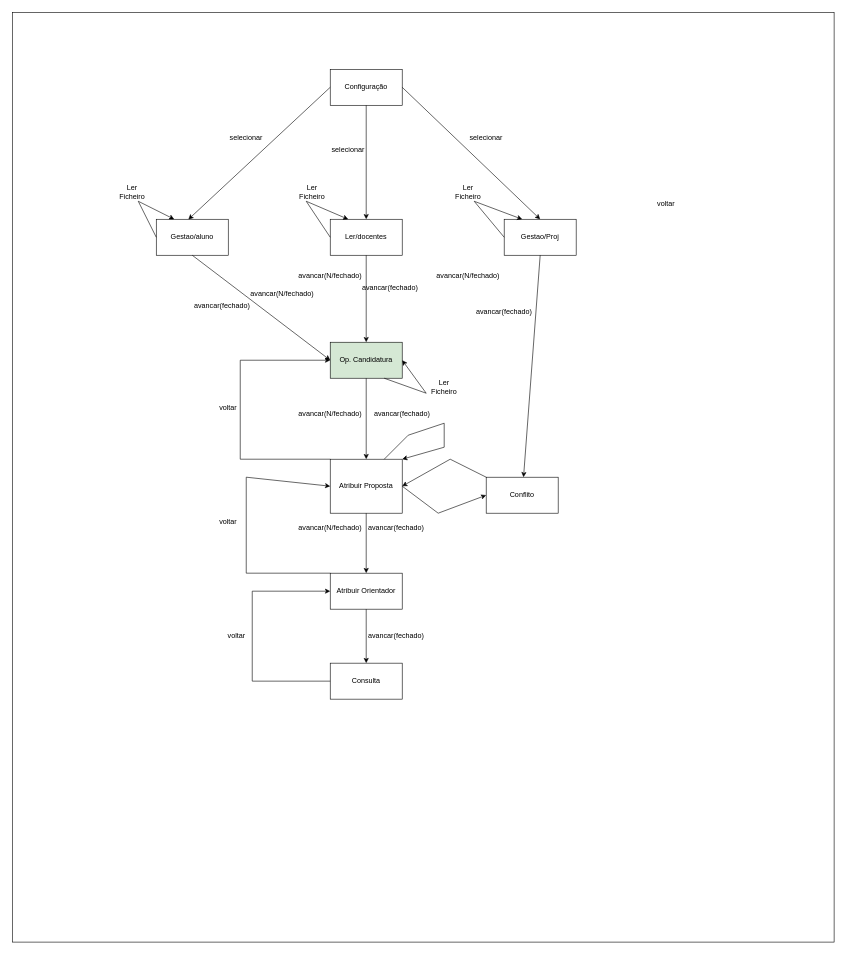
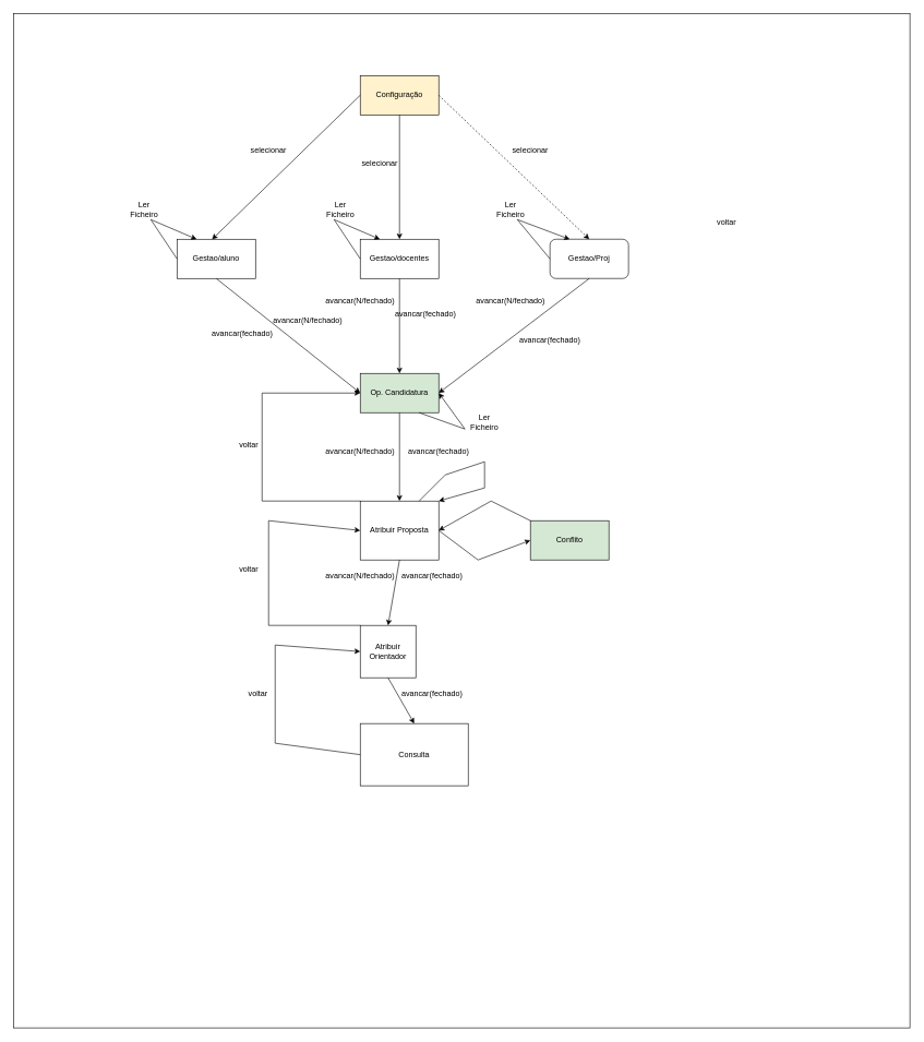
  <mxCell id="0" />
  <mxCell id="1" parent="0" />
  <mxCell id="2" value="" style="rounded=0;whiteSpace=wrap;html=1;" parent="1" vertex="1"><mxGeometry x="20" y="20" width="1370" height="1550" as="geometry" /></mxCell>
- <mxCell id="3" value="Configuração" style="rounded=0;whiteSpace=wrap;html=1;" parent="1" vertex="1"><mxGeometry x="550" y="115" width="120" height="60" as="geometry" /></mxCell>
- <mxCell id="4" value="Gestao/aluno" style="rounded=0;whiteSpace=wrap;html=1;" parent="1" vertex="1"><mxGeometry x="260" y="365" width="120" height="60" as="geometry" /></mxCell>
+ <mxCell id="3" value="Configuração" style="rounded=0;whiteSpace=wrap;html=1;fillColor=#fff2cc;" parent="1" vertex="1"><mxGeometry x="550" y="115" width="120" height="60" as="geometry" /></mxCell>
+ <mxCell id="4" value="Gestao/aluno" style="rounded=0;whiteSpace=wrap;html=1;" parent="1" vertex="1"><mxGeometry x="270" y="365" width="120" height="60" as="geometry" /></mxCell>
  <mxCell id="5" value="Op. Candidatura" style="rounded=0;whiteSpace=wrap;html=1;fillColor=#d5e8d4;" parent="1" vertex="1"><mxGeometry x="550" y="570" width="120" height="60" as="geometry" /></mxCell>
  <mxCell id="6" value="Atribuir Proposta" style="rounded=0;whiteSpace=wrap;html=1;" parent="1" vertex="1"><mxGeometry x="550" y="765" width="120" height="90" as="geometry" /></mxCell>
- <mxCell id="7" value="Gestao/Proj" style="rounded=0;whiteSpace=wrap;html=1;" parent="1" vertex="1"><mxGeometry x="840" y="365" width="120" height="60" as="geometry" /></mxCell>
- <mxCell id="8" value="Atribuir Orientador" style="rounded=0;whiteSpace=wrap;html=1;" parent="1" vertex="1"><mxGeometry x="550" y="955" width="120" height="60" as="geometry" /></mxCell>
- <mxCell id="9" value="Ler/docentes" style="rounded=0;whiteSpace=wrap;html=1;" parent="1" vertex="1"><mxGeometry x="550" y="365" width="120" height="60" as="geometry" /></mxCell>
- <mxCell id="10" value="Consulta" style="rounded=0;whiteSpace=wrap;html=1;" parent="1" vertex="1"><mxGeometry x="550" y="1105" width="120" height="60" as="geometry" /></mxCell>
+ <mxCell id="7" value="Gestao/Proj" style="whiteSpace=wrap;html=1;rounded=1;" parent="1" vertex="1"><mxGeometry x="840" y="365" width="120" height="60" as="geometry" /></mxCell>
+ <mxCell id="8" value="Atribuir Orientador" style="rounded=0;whiteSpace=wrap;html=1;" parent="1" vertex="1"><mxGeometry x="550" y="955" width="85" height="80" as="geometry" /></mxCell>
+ <mxCell id="9" value="Gestao/docentes" style="rounded=0;whiteSpace=wrap;html=1;" parent="1" vertex="1"><mxGeometry x="550" y="365" width="120" height="60" as="geometry" /></mxCell>
+ <mxCell id="10" value="Consulta" style="rounded=0;whiteSpace=wrap;html=1;" parent="1" vertex="1"><mxGeometry x="550" y="1105" width="165" height="95" as="geometry" /></mxCell>
  <mxCell id="11" value="" style="endArrow=classic;html=1;rounded=0;exitX=0;exitY=0.5;exitDx=0;exitDy=0;entryX=0.446;entryY=0.005;entryDx=0;entryDy=0;entryPerimeter=0;" parent="1" source="3" target="4" edge="1"><mxGeometry width="50" height="50" relative="1" as="geometry"><mxPoint x="460" y="255" as="sourcePoint" /><mxPoint x="510" y="205" as="targetPoint" /></mxGeometry></mxCell>
  <mxCell id="12" value="" style="endArrow=classic;html=1;rounded=0;exitX=0.5;exitY=1;exitDx=0;exitDy=0;entryX=0.5;entryY=0;entryDx=0;entryDy=0;" parent="1" source="3" target="9" edge="1"><mxGeometry width="50" height="50" relative="1" as="geometry"><mxPoint x="616.48" y="215" as="sourcePoint" /><mxPoint x="380" y="435.3" as="targetPoint" /></mxGeometry></mxCell>
- <mxCell id="13" value="" style="endArrow=classic;html=1;rounded=0;exitX=1;exitY=0.5;exitDx=0;exitDy=0;entryX=0.5;entryY=0;entryDx=0;entryDy=0;" parent="1" source="3" target="7" edge="1"><mxGeometry width="50" height="50" relative="1" as="geometry"><mxPoint x="1026.48" y="165" as="sourcePoint" /><mxPoint x="790" y="385.3" as="targetPoint" /></mxGeometry></mxCell>
+ <mxCell id="13" value="" style="endArrow=classic;html=1;rounded=0;exitX=1;exitY=0.5;exitDx=0;exitDy=0;entryX=0.5;entryY=0;entryDx=0;entryDy=0;dashed=1;" parent="1" source="3" target="7" edge="1"><mxGeometry width="50" height="50" relative="1" as="geometry"><mxPoint x="1026.48" y="165" as="sourcePoint" /><mxPoint x="790" y="385.3" as="targetPoint" /></mxGeometry></mxCell>
  <mxCell id="14" value="" style="endArrow=classic;html=1;rounded=0;exitX=0.5;exitY=1;exitDx=0;exitDy=0;entryX=0.5;entryY=0;entryDx=0;entryDy=0;" parent="1" source="9" target="5" edge="1"><mxGeometry width="50" height="50" relative="1" as="geometry"><mxPoint x="600" y="455" as="sourcePoint" /><mxPoint x="600" y="645" as="targetPoint" /></mxGeometry></mxCell>
  <mxCell id="15" value="" style="endArrow=classic;html=1;rounded=0;exitX=0.5;exitY=1;exitDx=0;exitDy=0;entryX=0;entryY=0.5;entryDx=0;entryDy=0;" parent="1" source="4" target="5" edge="1"><mxGeometry width="50" height="50" relative="1" as="geometry"><mxPoint x="340" y="435" as="sourcePoint" /><mxPoint x="340" y="580" as="targetPoint" /></mxGeometry></mxCell>
- <mxCell id="16" value="" style="endArrow=classic;html=1;rounded=0;exitX=0.5;exitY=1;exitDx=0;exitDy=0;" parent="1" source="7" target="49" edge="1"><mxGeometry width="50" height="50" relative="1" as="geometry"><mxPoint x="810" y="455" as="sourcePoint" /><mxPoint x="1040" y="630" as="targetPoint" /></mxGeometry></mxCell>
+ <mxCell id="16" value="" style="endArrow=classic;html=1;rounded=0;exitX=0.5;exitY=1;exitDx=0;exitDy=0;entryX=1;entryY=0.5;entryDx=0;entryDy=0;" parent="1" source="7" target="5" edge="1"><mxGeometry width="50" height="50" relative="1" as="geometry"><mxPoint x="810" y="455" as="sourcePoint" /><mxPoint x="1040" y="630" as="targetPoint" /></mxGeometry></mxCell>
  <mxCell id="17" value="" style="endArrow=classic;html=1;rounded=0;exitX=0.5;exitY=1;exitDx=0;exitDy=0;entryX=0.5;entryY=0;entryDx=0;entryDy=0;" parent="1" source="5" target="6" edge="1"><mxGeometry width="50" height="50" relative="1" as="geometry"><mxPoint x="600" y="620" as="sourcePoint" /><mxPoint x="600" y="765" as="targetPoint" /></mxGeometry></mxCell>
  <mxCell id="18" value="" style="endArrow=classic;html=1;rounded=0;exitX=0.5;exitY=1;exitDx=0;exitDy=0;entryX=0.5;entryY=0;entryDx=0;entryDy=0;" parent="1" source="6" target="8" edge="1"><mxGeometry width="50" height="50" relative="1" as="geometry"><mxPoint x="609.41" y="865" as="sourcePoint" /><mxPoint x="609" y="955" as="targetPoint" /></mxGeometry></mxCell>
  <mxCell id="19" value="" style="endArrow=classic;html=1;rounded=0;exitX=0.5;exitY=1;exitDx=0;exitDy=0;entryX=0.5;entryY=0;entryDx=0;entryDy=0;" parent="1" source="8" target="10" edge="1"><mxGeometry width="50" height="50" relative="1" as="geometry"><mxPoint x="580" y="1055" as="sourcePoint" /><mxPoint x="580" y="1185" as="targetPoint" /></mxGeometry></mxCell>
  <mxCell id="20" value="selecionar" style="text;html=1;strokeColor=none;fillColor=none;align=center;verticalAlign=middle;whiteSpace=wrap;rounded=0;" parent="1" vertex="1"><mxGeometry x="380" y="215" width="60" height="30" as="geometry" /></mxCell>
  <mxCell id="21" value="selecionar" style="text;html=1;strokeColor=none;fillColor=none;align=center;verticalAlign=middle;whiteSpace=wrap;rounded=0;" parent="1" vertex="1"><mxGeometry x="550" y="235" width="60" height="30" as="geometry" /></mxCell>
  <mxCell id="22" value="selecionar" style="text;html=1;strokeColor=none;fillColor=none;align=center;verticalAlign=middle;whiteSpace=wrap;rounded=0;" parent="1" vertex="1"><mxGeometry x="780" y="215" width="60" height="30" as="geometry" /></mxCell>
  <mxCell id="23" value="avancar(fechado)" style="text;html=1;strokeColor=none;fillColor=none;align=center;verticalAlign=middle;whiteSpace=wrap;rounded=0;" parent="1" vertex="1"><mxGeometry x="810" y="505" width="60" height="30" as="geometry" /></mxCell>
  <mxCell id="24" value="avancar(fechado)" style="text;html=1;strokeColor=none;fillColor=none;align=center;verticalAlign=middle;whiteSpace=wrap;rounded=0;" parent="1" vertex="1"><mxGeometry x="620" y="465" width="60" height="30" as="geometry" /></mxCell>
  <mxCell id="25" value="avancar(fechado)" style="text;html=1;strokeColor=none;fillColor=none;align=center;verticalAlign=middle;whiteSpace=wrap;rounded=0;" parent="1" vertex="1"><mxGeometry x="340" y="495" width="60" height="30" as="geometry" /></mxCell>
  <mxCell id="26" value="avancar(fechado)" style="text;html=1;strokeColor=none;fillColor=none;align=center;verticalAlign=middle;whiteSpace=wrap;rounded=0;" parent="1" vertex="1"><mxGeometry x="640" y="675" width="60" height="30" as="geometry" /></mxCell>
  <mxCell id="27" value="avancar(fechado)" style="text;html=1;strokeColor=none;fillColor=none;align=center;verticalAlign=middle;whiteSpace=wrap;rounded=0;" parent="1" vertex="1"><mxGeometry x="630" y="865" width="60" height="30" as="geometry" /></mxCell>
  <mxCell id="28" value="avancar(fechado)" style="text;html=1;strokeColor=none;fillColor=none;align=center;verticalAlign=middle;whiteSpace=wrap;rounded=0;" parent="1" vertex="1"><mxGeometry x="630" y="1045" width="60" height="30" as="geometry" /></mxCell>
  <mxCell id="29" value="avancar(N/fechado)" style="text;html=1;strokeColor=none;fillColor=none;align=center;verticalAlign=middle;whiteSpace=wrap;rounded=0;" parent="1" vertex="1"><mxGeometry x="440" y="475" width="60" height="30" as="geometry" /></mxCell>
  <mxCell id="30" value="avancar(N/fechado)" style="text;html=1;strokeColor=none;fillColor=none;align=center;verticalAlign=middle;whiteSpace=wrap;rounded=0;" parent="1" vertex="1"><mxGeometry x="520" y="445" width="60" height="30" as="geometry" /></mxCell>
  <mxCell id="31" value="avancar(N/fechado)" style="text;html=1;strokeColor=none;fillColor=none;align=center;verticalAlign=middle;whiteSpace=wrap;rounded=0;" parent="1" vertex="1"><mxGeometry x="750" y="445" width="60" height="30" as="geometry" /></mxCell>
  <mxCell id="32" value="avancar(N/fechado)" style="text;html=1;strokeColor=none;fillColor=none;align=center;verticalAlign=middle;whiteSpace=wrap;rounded=0;" parent="1" vertex="1"><mxGeometry x="520" y="675" width="60" height="30" as="geometry" /></mxCell>
  <mxCell id="33" value="avancar(N/fechado)" style="text;html=1;strokeColor=none;fillColor=none;align=center;verticalAlign=middle;whiteSpace=wrap;rounded=0;" parent="1" vertex="1"><mxGeometry x="520" y="865" width="60" height="30" as="geometry" /></mxCell>
  <mxCell id="34" value="" style="endArrow=classic;html=1;rounded=0;entryX=0;entryY=0.5;entryDx=0;entryDy=0;exitX=0;exitY=0.5;exitDx=0;exitDy=0;" parent="1" source="10" target="8" edge="1"><mxGeometry width="50" height="50" relative="1" as="geometry"><mxPoint x="410" y="1155" as="sourcePoint" /><mxPoint x="460" y="1105" as="targetPoint" /><Array as="points"><mxPoint x="420" y="1135" /><mxPoint x="420" y="985" /></Array></mxGeometry></mxCell>
  <mxCell id="35" value="" style="endArrow=classic;html=1;rounded=0;entryX=0;entryY=0.5;entryDx=0;entryDy=0;exitX=0;exitY=0;exitDx=0;exitDy=0;" parent="1" source="8" target="6" edge="1"><mxGeometry width="50" height="50" relative="1" as="geometry"><mxPoint x="540" y="945" as="sourcePoint" /><mxPoint x="540" y="795" as="targetPoint" /><Array as="points"><mxPoint x="410" y="955" /><mxPoint x="410" y="795" /></Array></mxGeometry></mxCell>
  <mxCell id="36" value="" style="endArrow=classic;html=1;rounded=0;entryX=0;entryY=0.5;entryDx=0;entryDy=0;exitX=0;exitY=0;exitDx=0;exitDy=0;" parent="1" source="6" target="5" edge="1"><mxGeometry width="50" height="50" relative="1" as="geometry"><mxPoint x="510" y="775" as="sourcePoint" /><mxPoint x="510" y="615" as="targetPoint" /><Array as="points"><mxPoint x="400" y="765" /><mxPoint x="400" y="600" /></Array></mxGeometry></mxCell>
  <mxCell id="37" value="voltar" style="text;html=1;strokeColor=none;fillColor=none;align=center;verticalAlign=middle;whiteSpace=wrap;rounded=0;" parent="1" vertex="1"><mxGeometry x="350" y="665" width="60" height="30" as="geometry" /></mxCell>
  <mxCell id="38" value="voltar" style="text;html=1;strokeColor=none;fillColor=none;align=center;verticalAlign=middle;whiteSpace=wrap;rounded=0;" parent="1" vertex="1"><mxGeometry x="350" y="855" width="60" height="30" as="geometry" /></mxCell>
  <mxCell id="39" value="voltar" style="text;html=1;strokeColor=none;fillColor=none;align=center;verticalAlign=middle;whiteSpace=wrap;rounded=0;" parent="1" vertex="1"><mxGeometry x="364" y="1045" width="60" height="30" as="geometry" /></mxCell>
  <mxCell id="40" value="voltar" style="text;html=1;strokeColor=none;fillColor=none;align=center;verticalAlign=middle;whiteSpace=wrap;rounded=0;" parent="1" vertex="1"><mxGeometry x="1080" y="325" width="60" height="30" as="geometry" /></mxCell>
  <mxCell id="41" value="" style="endArrow=classic;html=1;rounded=0;exitX=0;exitY=0.5;exitDx=0;exitDy=0;entryX=0.25;entryY=0;entryDx=0;entryDy=0;" parent="1" source="4" target="4" edge="1"><mxGeometry width="50" height="50" relative="1" as="geometry"><mxPoint x="120" y="365" as="sourcePoint" /><mxPoint x="170" y="315" as="targetPoint" /><Array as="points"><mxPoint x="230" y="335" /></Array></mxGeometry></mxCell>
  <mxCell id="42" value="Ler Ficheiro" style="text;html=1;strokeColor=none;fillColor=none;align=center;verticalAlign=middle;whiteSpace=wrap;rounded=0;" parent="1" vertex="1"><mxGeometry x="190" y="305" width="60" height="30" as="geometry" /></mxCell>
  <mxCell id="43" value="" style="endArrow=classic;html=1;rounded=0;exitX=0;exitY=0.5;exitDx=0;exitDy=0;entryX=0.25;entryY=0;entryDx=0;entryDy=0;" parent="1" source="9" target="9" edge="1"><mxGeometry width="50" height="50" relative="1" as="geometry"><mxPoint x="540" y="395" as="sourcePoint" /><mxPoint x="570" y="365" as="targetPoint" /><Array as="points"><mxPoint x="510" y="335" /></Array></mxGeometry></mxCell>
  <mxCell id="44" value="Ler Ficheiro" style="text;html=1;strokeColor=none;fillColor=none;align=center;verticalAlign=middle;whiteSpace=wrap;rounded=0;" parent="1" vertex="1"><mxGeometry x="490" y="305" width="60" height="30" as="geometry" /></mxCell>
  <mxCell id="45" value="" style="endArrow=classic;html=1;rounded=0;exitX=0;exitY=0.5;exitDx=0;exitDy=0;entryX=0.25;entryY=0;entryDx=0;entryDy=0;" parent="1" source="7" target="7" edge="1"><mxGeometry width="50" height="50" relative="1" as="geometry"><mxPoint x="820" y="385" as="sourcePoint" /><mxPoint x="850" y="355" as="targetPoint" /><Array as="points"><mxPoint x="790" y="335" /></Array></mxGeometry></mxCell>
  <mxCell id="46" value="Ler Ficheiro" style="text;html=1;strokeColor=none;fillColor=none;align=center;verticalAlign=middle;whiteSpace=wrap;rounded=0;" parent="1" vertex="1"><mxGeometry x="750" y="305" width="60" height="30" as="geometry" /></mxCell>
  <mxCell id="47" value="" style="endArrow=classic;html=1;rounded=0;exitX=0.75;exitY=1;exitDx=0;exitDy=0;entryX=1;entryY=0.5;entryDx=0;entryDy=0;" parent="1" source="5" target="5" edge="1"><mxGeometry width="50" height="50" relative="1" as="geometry"><mxPoint x="760" y="715" as="sourcePoint" /><mxPoint x="810" y="665" as="targetPoint" /><Array as="points"><mxPoint x="710" y="655" /></Array></mxGeometry></mxCell>
  <mxCell id="48" value="Ler Ficheiro" style="text;html=1;strokeColor=none;fillColor=none;align=center;verticalAlign=middle;whiteSpace=wrap;rounded=0;" parent="1" vertex="1"><mxGeometry x="710" y="630" width="60" height="30" as="geometry" /></mxCell>
- <mxCell id="49" value="Conflito" style="rounded=0;whiteSpace=wrap;html=1;" vertex="1" parent="1"><mxGeometry x="810" y="795" width="120" height="60" as="geometry" /></mxCell>
+ <mxCell id="49" value="Conflito" style="rounded=0;whiteSpace=wrap;html=1;fillColor=#d5e8d4;" vertex="1" parent="1"><mxGeometry x="810" y="795" width="120" height="60" as="geometry" /></mxCell>
  <mxCell id="50" value="" style="endArrow=classic;html=1;rounded=0;exitX=1;exitY=0.5;exitDx=0;exitDy=0;entryX=0;entryY=0.5;entryDx=0;entryDy=0;" edge="1" parent="1" source="6" target="49"><mxGeometry width="50" height="50" relative="1" as="geometry"><mxPoint x="740" y="845" as="sourcePoint" /><mxPoint x="790" y="795" as="targetPoint" /><Array as="points"><mxPoint x="730" y="855" /></Array></mxGeometry></mxCell>
  <mxCell id="51" value="" style="endArrow=classic;html=1;rounded=0;exitX=0;exitY=0;exitDx=0;exitDy=0;entryX=1;entryY=0.5;entryDx=0;entryDy=0;" edge="1" parent="1" source="49" target="6"><mxGeometry width="50" height="50" relative="1" as="geometry"><mxPoint x="680" y="745" as="sourcePoint" /><mxPoint x="820" y="775" as="targetPoint" /><Array as="points"><mxPoint x="750" y="765" /></Array></mxGeometry></mxCell>
  <mxCell id="52" value="" style="endArrow=classic;html=1;rounded=0;exitX=0.75;exitY=0;exitDx=0;exitDy=0;entryX=1;entryY=0;entryDx=0;entryDy=0;" edge="1" parent="1" source="6" target="6"><mxGeometry width="50" height="50" relative="1" as="geometry"><mxPoint x="770" y="735" as="sourcePoint" /><mxPoint x="820" y="685" as="targetPoint" /><Array as="points"><mxPoint x="680" y="725" /><mxPoint x="740" y="705" /><mxPoint x="740" y="745" /></Array></mxGeometry></mxCell>
